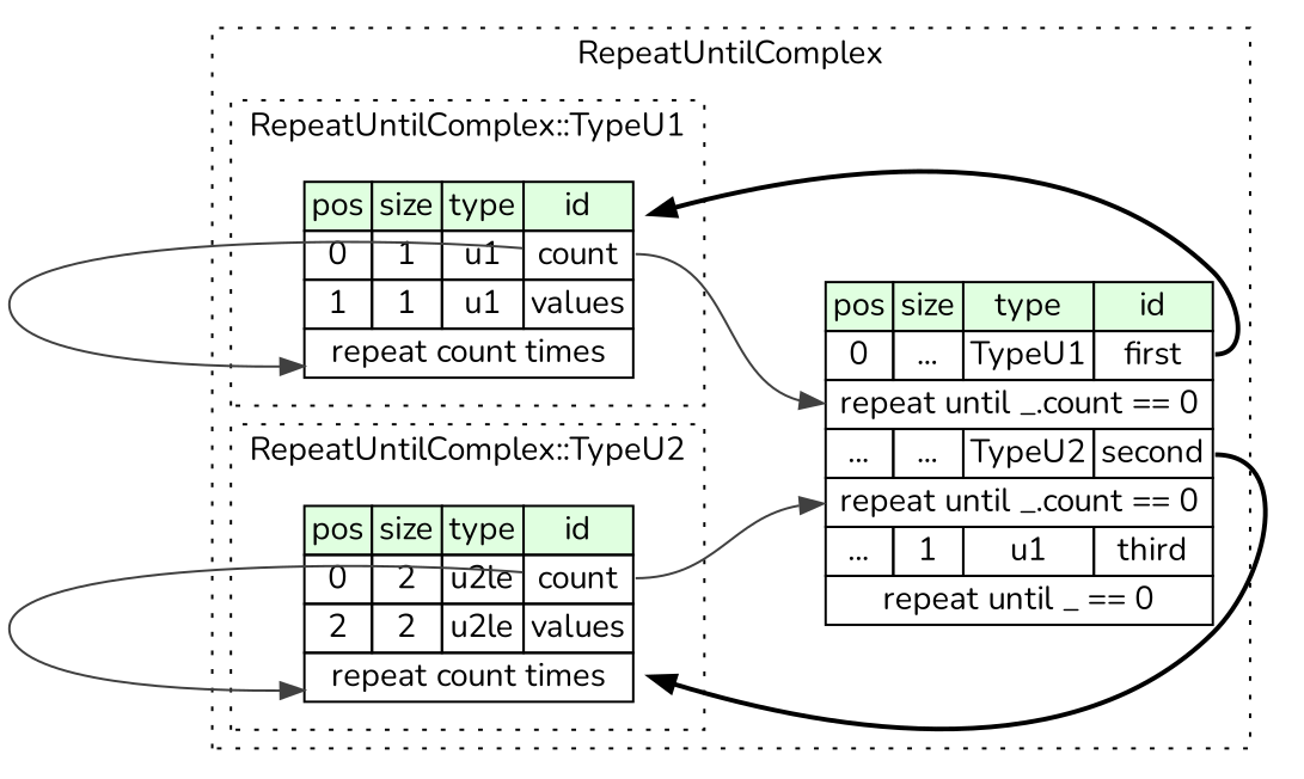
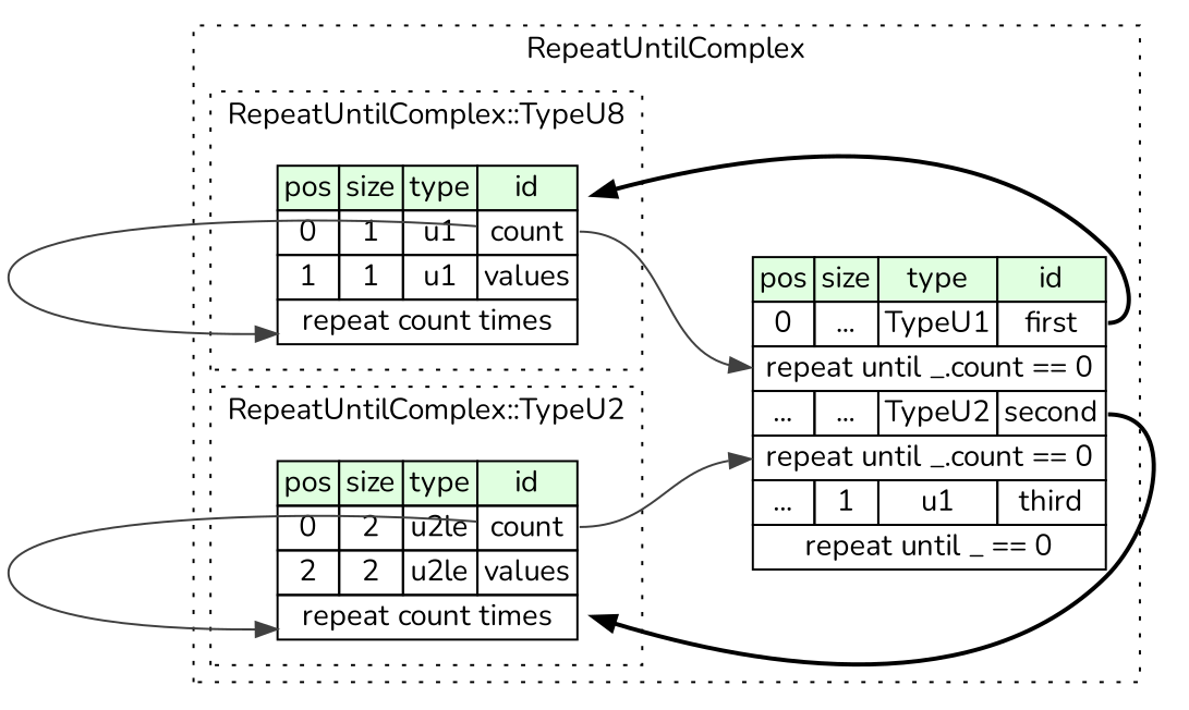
  digraph {
    rankdir=LR
    fontname=Nunito
    node [shape=plaintext fontname=Nunito]
    edge [color="#404040" tailport=count_type fontname=Nunito]
    n1 [label=<<TABLE BORDER="0" CELLBORDER="1" CELLSPACING="0"> 				<TR><TD BGCOLOR="#E0FFE0">pos</TD><TD BGCOLOR="#E0FFE0">size</TD><TD BGCOLOR="#E0FFE0">type</TD><TD BGCOLOR="#E0FFE0">id</TD></TR> 				<TR><TD PORT="count_pos">0</TD><TD PORT="count_size">1</TD><TD>u1</TD><TD PORT="count_type">count</TD></TR> 				<TR><TD PORT="values_pos">1</TD><TD PORT="values_size">1</TD><TD>u1</TD><TD PORT="values_type">values</TD></TR> 				<TR><TD COLSPAN="4" PORT="values__repeat">repeat count times</TD></TR> 			</TABLE>>]
    n2 [label=<<TABLE BORDER="0" CELLBORDER="1" CELLSPACING="0"> 				<TR><TD BGCOLOR="#E0FFE0">pos</TD><TD BGCOLOR="#E0FFE0">size</TD><TD BGCOLOR="#E0FFE0">type</TD><TD BGCOLOR="#E0FFE0">id</TD></TR> 				<TR><TD PORT="count_pos">0</TD><TD PORT="count_size">2</TD><TD>u2le</TD><TD PORT="count_type">count</TD></TR> 				<TR><TD PORT="values_pos">2</TD><TD PORT="values_size">2</TD><TD>u2le</TD><TD PORT="values_type">values</TD></TR> 				<TR><TD COLSPAN="4" PORT="values__repeat">repeat count times</TD></TR> 			</TABLE>>]
    n3 [label=<<TABLE BORDER="0" CELLBORDER="1" CELLSPACING="0"> 			<TR><TD BGCOLOR="#E0FFE0">pos</TD><TD BGCOLOR="#E0FFE0">size</TD><TD BGCOLOR="#E0FFE0">type</TD><TD BGCOLOR="#E0FFE0">id</TD></TR> 			<TR><TD PORT="first_pos">0</TD><TD PORT="first_size">...</TD><TD>TypeU1</TD><TD PORT="first_type">first</TD></TR> 			<TR><TD COLSPAN="4" PORT="first__repeat">repeat until _.count == 0</TD></TR> 			<TR><TD PORT="second_pos">...</TD><TD PORT="second_size">...</TD><TD>TypeU2</TD><TD PORT="second_type">second</TD></TR> 			<TR><TD COLSPAN="4" PORT="second__repeat">repeat until _.count == 0</TD></TR> 			<TR><TD PORT="third_pos">...</TD><TD PORT="third_size">1</TD><TD>u1</TD><TD PORT="third_type">third</TD></TR> 			<TR><TD COLSPAN="4" PORT="third__repeat">repeat until _ == 0</TD></TR> 		</TABLE>>]
    subgraph cluster_1 {
      label=RepeatUntilComplex
      style=dotted
      n3
      subgraph cluster_2 {
-       label="RepeatUntilComplex::TypeU1"
+       label="RepeatUntilComplex::TypeU8"
        style=dotted
        n1
      }
      subgraph cluster_3 {
        label="RepeatUntilComplex::TypeU2"
        style=dotted
        n2
      }
    }
    n1 -> n1 [headport=values__repeat]
    n1 -> n3 [headport=first__repeat]
    n2 -> n2 [headport=values__repeat]
    n2 -> n3 [headport=second__repeat]
    n3 -> n1 [style=bold tailport=first_type color=""]
    n3 -> n2 [style=bold tailport=second_type color=""]
  }
